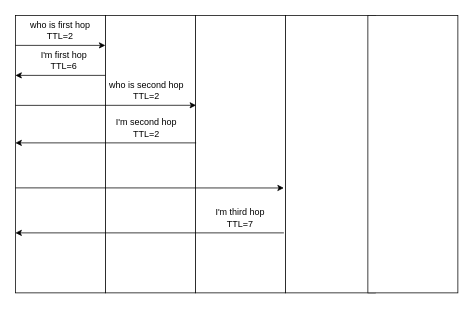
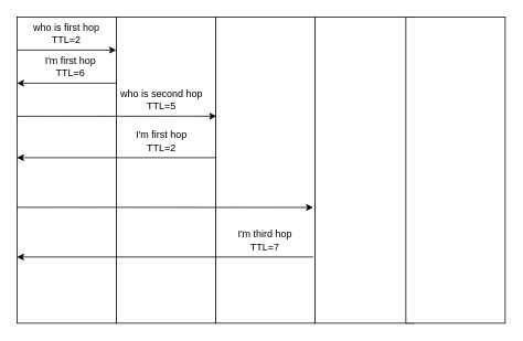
  <mxCell id="0" />
  <mxCell id="1" parent="0" />
  <mxCell id="2" value="" style="rounded=0;whiteSpace=wrap;html=1;" vertex="1" parent="1"><mxGeometry x="20" y="20" width="120" height="370" as="geometry" /></mxCell>
  <mxCell id="3" value="" style="rounded=0;whiteSpace=wrap;html=1;" vertex="1" parent="1"><mxGeometry x="140" y="20" width="120" height="370" as="geometry" /></mxCell>
  <mxCell id="4" value="" style="rounded=0;whiteSpace=wrap;html=1;" vertex="1" parent="1"><mxGeometry x="260" y="20" width="120" height="370" as="geometry" /></mxCell>
  <mxCell id="5" value="" style="rounded=0;whiteSpace=wrap;html=1;" vertex="1" parent="1"><mxGeometry x="380" y="20" width="120" height="370" as="geometry" /></mxCell>
  <mxCell id="6" value="" style="rounded=0;whiteSpace=wrap;html=1;" vertex="1" parent="1"><mxGeometry x="490" y="20" width="120" height="370" as="geometry" /></mxCell>
  <mxCell id="7" style="rounded=0;orthogonalLoop=1;jettySize=auto;html=1;exitX=0;exitY=0.25;exitDx=0;exitDy=0;entryX=1;entryY=0.25;entryDx=0;entryDy=0;" edge="1" parent="1"><mxGeometry relative="1" as="geometry"><mxPoint x="20" y="60" as="sourcePoint" /><mxPoint x="140" y="60" as="targetPoint" /></mxGeometry></mxCell>
  <mxCell id="8" style="rounded=0;orthogonalLoop=1;jettySize=auto;html=1;exitX=0;exitY=0.25;exitDx=0;exitDy=0;entryX=1;entryY=0.25;entryDx=0;entryDy=0;startArrow=classic;startFill=1;endArrow=none;endFill=0;" edge="1" parent="1"><mxGeometry relative="1" as="geometry"><mxPoint x="20" y="100" as="sourcePoint" /><mxPoint x="140" y="100" as="targetPoint" /></mxGeometry></mxCell>
  <mxCell id="9" style="rounded=0;orthogonalLoop=1;jettySize=auto;html=1;exitX=0;exitY=0.25;exitDx=0;exitDy=0;entryX=1.008;entryY=0.324;entryDx=0;entryDy=0;entryPerimeter=0;" edge="1" parent="1" target="3"><mxGeometry relative="1" as="geometry"><mxPoint x="20" y="140" as="sourcePoint" /><mxPoint x="140" y="140" as="targetPoint" /></mxGeometry></mxCell>
  <mxCell id="10" style="rounded=0;orthogonalLoop=1;jettySize=auto;html=1;exitX=0;exitY=0.25;exitDx=0;exitDy=0;entryX=1.008;entryY=0.324;entryDx=0;entryDy=0;entryPerimeter=0;startArrow=classic;startFill=1;endArrow=none;endFill=0;" edge="1" parent="1"><mxGeometry relative="1" as="geometry"><mxPoint x="20" y="190" as="sourcePoint" /><mxPoint x="261" y="190" as="targetPoint" /></mxGeometry></mxCell>
  <mxCell id="11" value="who is first hop&lt;br&gt;TTL=2" style="text;html=1;strokeColor=none;fillColor=none;align=center;verticalAlign=middle;whiteSpace=wrap;rounded=0;" vertex="1" parent="1"><mxGeometry x="25" y="30" width="110" height="20" as="geometry" /></mxCell>
  <mxCell id="12" value="I'm first hop&lt;br&gt;TTL=6" style="text;html=1;strokeColor=none;fillColor=none;align=center;verticalAlign=middle;whiteSpace=wrap;rounded=0;" vertex="1" parent="1"><mxGeometry x="30" y="70" width="110" height="20" as="geometry" /></mxCell>
- <mxCell id="13" value="who is second hop&lt;br&gt;TTL=2" style="text;html=1;strokeColor=none;fillColor=none;align=center;verticalAlign=middle;whiteSpace=wrap;rounded=0;" vertex="1" parent="1"><mxGeometry x="140" y="110" width="110" height="20" as="geometry" /></mxCell>
- <mxCell id="14" value="I'm second hop&lt;br&gt;TTL=2" style="text;html=1;strokeColor=none;fillColor=none;align=center;verticalAlign=middle;whiteSpace=wrap;rounded=0;" vertex="1" parent="1"><mxGeometry x="140" y="160" width="110" height="20" as="geometry" /></mxCell>
+ <mxCell id="13" value="who is second hop&lt;br&gt;TTL=5" style="text;html=1;strokeColor=none;fillColor=none;align=center;verticalAlign=middle;whiteSpace=wrap;rounded=0;" vertex="1" parent="1"><mxGeometry x="140" y="110" width="110" height="20" as="geometry" /></mxCell>
+ <mxCell id="14" value="I'm first hop&lt;br&gt;TTL=2" style="text;html=1;strokeColor=none;fillColor=none;align=center;verticalAlign=middle;whiteSpace=wrap;rounded=0;" vertex="1" parent="1"><mxGeometry x="140" y="160" width="110" height="20" as="geometry" /></mxCell>
  <mxCell id="15" style="rounded=0;orthogonalLoop=1;jettySize=auto;html=1;exitX=0;exitY=0.25;exitDx=0;exitDy=0;entryX=-0.017;entryY=0.622;entryDx=0;entryDy=0;entryPerimeter=0;" edge="1" parent="1" target="5"><mxGeometry relative="1" as="geometry"><mxPoint x="20" y="250" as="sourcePoint" /><mxPoint x="261" y="250" as="targetPoint" /></mxGeometry></mxCell>
  <mxCell id="16" style="rounded=0;orthogonalLoop=1;jettySize=auto;html=1;exitX=0;exitY=0.25;exitDx=0;exitDy=0;entryX=-0.017;entryY=0.622;entryDx=0;entryDy=0;entryPerimeter=0;startArrow=classic;startFill=1;endArrow=none;endFill=0;" edge="1" parent="1"><mxGeometry relative="1" as="geometry"><mxPoint x="20" y="310" as="sourcePoint" /><mxPoint x="378" y="310" as="targetPoint" /></mxGeometry></mxCell>
  <mxCell id="17" value="I'm third hop&lt;br&gt;TTL=7" style="text;html=1;strokeColor=none;fillColor=none;align=center;verticalAlign=middle;whiteSpace=wrap;rounded=0;" vertex="1" parent="1"><mxGeometry x="265" y="280" width="110" height="20" as="geometry" /></mxCell>
